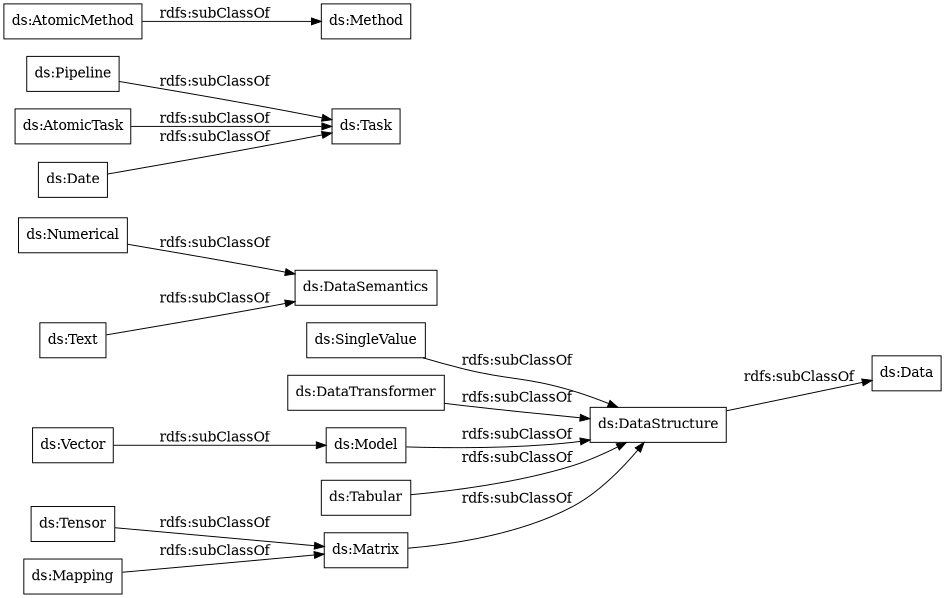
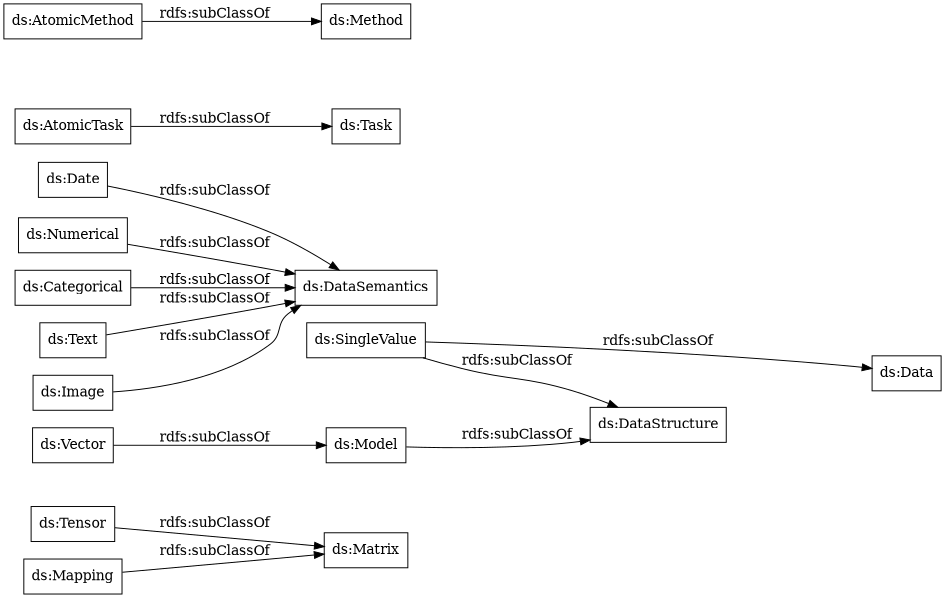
  digraph {
    rankdir=LR
    node [color=black shape=rectangle]
-   "ds:DataTransformer"
    "ds:DataStructure"
    "ds:Data"
-   "ds:Tabular"
    "ds:Tensor"
    "ds:Matrix"
-   "ds:Pipeline"
    "ds:Task"
    "ds:SingleValue"
    "ds:Mapping"
    "ds:Numerical"
    "ds:DataSemantics"
+   "ds:Categorical"
    "ds:AtomicTask"
    "ds:Vector"
    "ds:Model"
    "ds:Date"
    "ds:AtomicMethod"
    "ds:Method"
    "ds:Text"
-   "ds:DataTransformer" -> "ds:DataStructure" [label="rdfs:subClassOf"]
-   "ds:DataStructure" -> "ds:Data" [label="rdfs:subClassOf"]
-   "ds:Tabular" -> "ds:DataStructure" [label="rdfs:subClassOf"]
+   "ds:Image"
+   "ds:SingleValue" -> "ds:Data" [label="rdfs:subClassOf"]
    "ds:Tensor" -> "ds:Matrix" [label="rdfs:subClassOf"]
-   "ds:Matrix" -> "ds:DataStructure" [label="rdfs:subClassOf"]
-   "ds:Pipeline" -> "ds:Task" [label="rdfs:subClassOf"]
    "ds:SingleValue" -> "ds:DataStructure" [label="rdfs:subClassOf"]
    "ds:Mapping" -> "ds:Matrix" [label="rdfs:subClassOf"]
    "ds:Numerical" -> "ds:DataSemantics" [label="rdfs:subClassOf"]
+   "ds:Categorical" -> "ds:DataSemantics" [label="rdfs:subClassOf"]
    "ds:AtomicTask" -> "ds:Task" [label="rdfs:subClassOf"]
    "ds:Vector" -> "ds:Model" [label="rdfs:subClassOf"]
    "ds:Model" -> "ds:DataStructure" [label="rdfs:subClassOf"]
-   "ds:Date" -> "ds:Task" [label="rdfs:subClassOf"]
+   "ds:Date" -> "ds:DataSemantics" [label="rdfs:subClassOf"]
    "ds:AtomicMethod" -> "ds:Method" [label="rdfs:subClassOf"]
    "ds:Text" -> "ds:DataSemantics" [label="rdfs:subClassOf"]
+   "ds:Image" -> "ds:DataSemantics" [label="rdfs:subClassOf"]
  }
